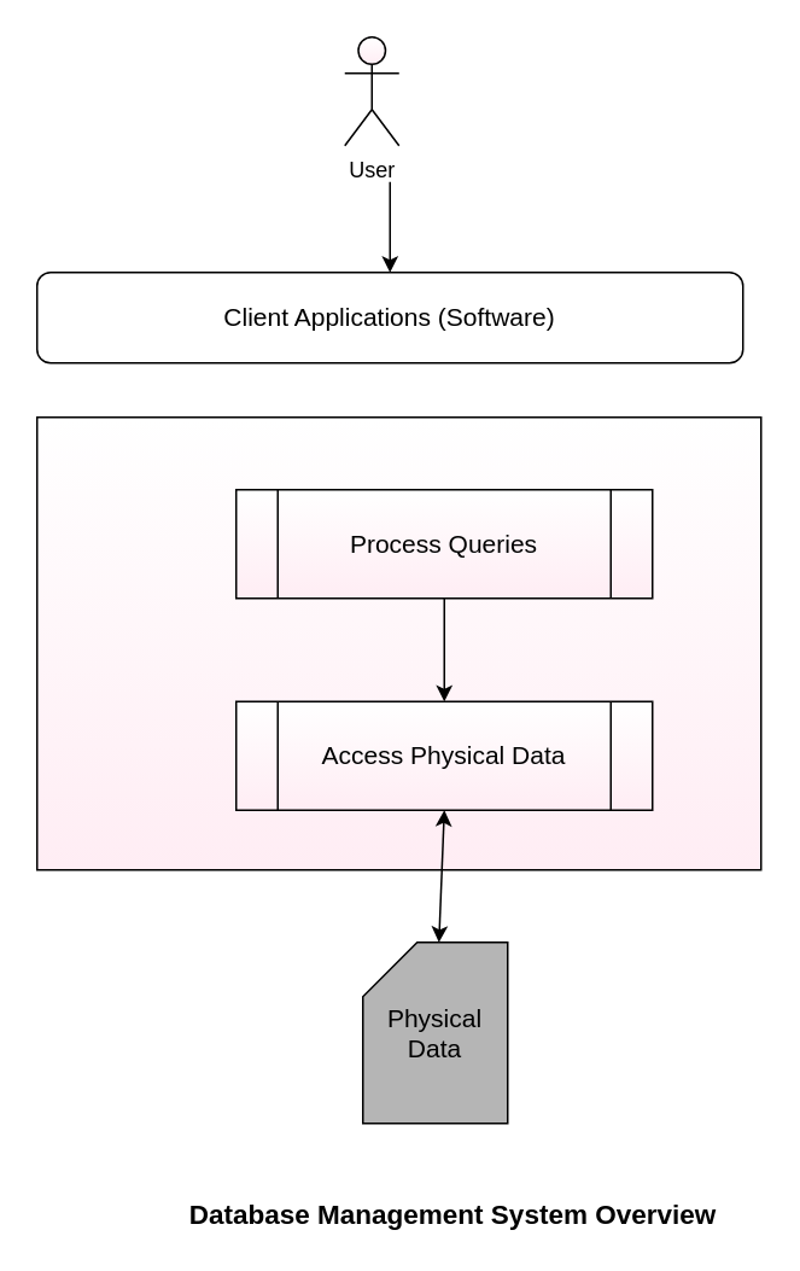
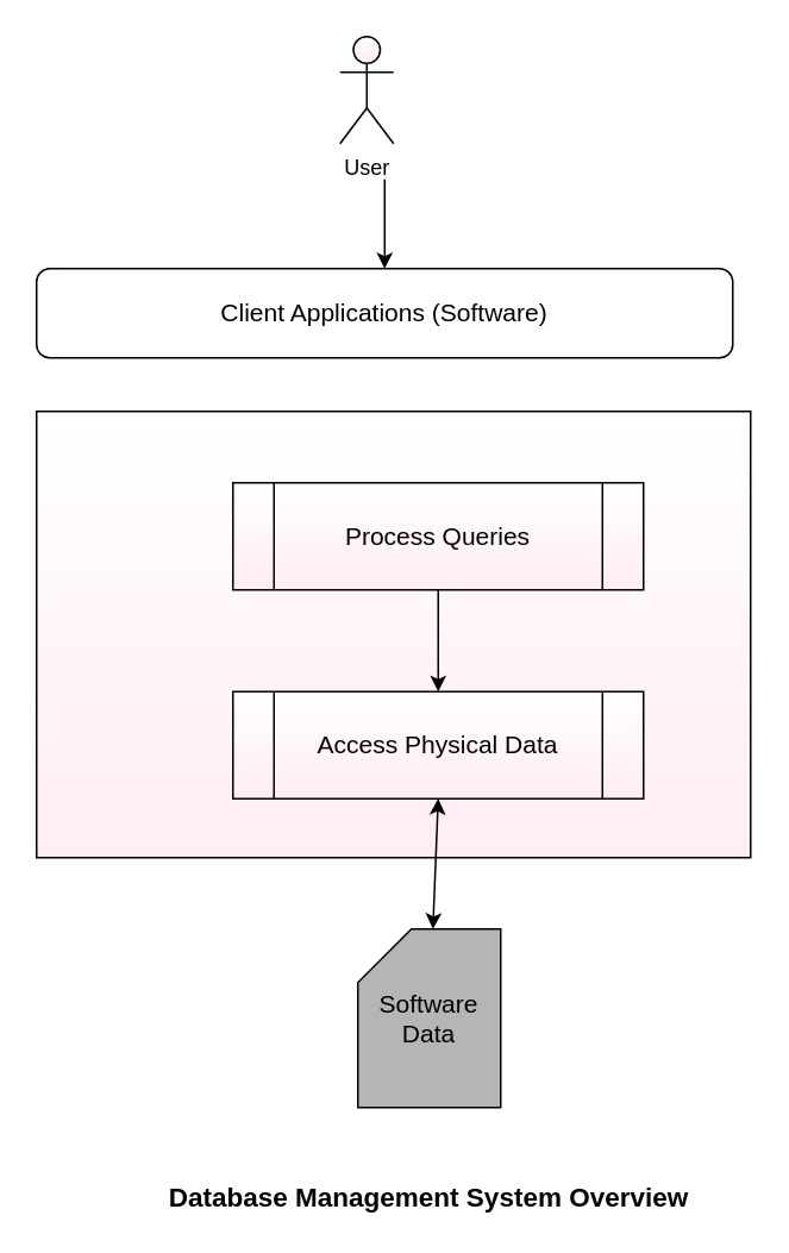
  <mxCell id="0" />
  <mxCell id="1" parent="0" />
  <mxCell id="2" value="&lt;font style=&quot;font-size: 14px&quot;&gt;Client Applications (Software)&lt;/font&gt;" style="rounded=1;whiteSpace=wrap;html=1;" vertex="1" parent="1"><mxGeometry x="20" y="150" width="390" height="50" as="geometry" /></mxCell>
  <mxCell id="3" value="" style="rounded=0;whiteSpace=wrap;html=1;gradientColor=#FFEDF4;" vertex="1" parent="1"><mxGeometry x="20" y="230" width="400" height="250" as="geometry" /></mxCell>
  <mxCell id="4" value="&lt;font style=&quot;font-size: 14px&quot;&gt;Process Queries&lt;/font&gt;" style="shape=process;whiteSpace=wrap;html=1;backgroundOutline=1;fillColor=#ffffff;gradientColor=#FFEDF4;" vertex="1" parent="1"><mxGeometry x="130" y="270" width="230" height="60" as="geometry" /></mxCell>
  <mxCell id="5" value="&lt;font style=&quot;font-size: 14px&quot;&gt;Access Physical Data&lt;/font&gt;" style="shape=process;whiteSpace=wrap;html=1;backgroundOutline=1;fillColor=#ffffff;gradientColor=#FFEDF4;" vertex="1" parent="1"><mxGeometry x="130" y="387" width="230" height="60" as="geometry" /></mxCell>
- <mxCell id="6" value="&lt;font style=&quot;font-size: 14px&quot;&gt;Physical Data&lt;/font&gt;" style="shape=card;whiteSpace=wrap;html=1;fillColor=#B5B5B5;" vertex="1" parent="1"><mxGeometry x="200" y="520" width="80" height="100" as="geometry" /></mxCell>
+ <mxCell id="6" value="&lt;font style=&quot;font-size: 14px&quot;&gt;Software Data&lt;/font&gt;" style="shape=card;whiteSpace=wrap;html=1;fillColor=#B5B5B5;" vertex="1" parent="1"><mxGeometry x="200" y="520" width="80" height="100" as="geometry" /></mxCell>
  <mxCell id="7" value="User" style="shape=umlActor;verticalLabelPosition=bottom;verticalAlign=top;html=1;outlineConnect=0;fillColor=#ffffff;gradientColor=#FFEDF4;" vertex="1" parent="1"><mxGeometry x="190" y="20" width="30" height="60" as="geometry" /></mxCell>
  <mxCell id="8" value="" style="endArrow=classic;html=1;entryX=0.5;entryY=0;entryDx=0;entryDy=0;" edge="1" parent="1" target="2"><mxGeometry width="50" height="50" relative="1" as="geometry"><mxPoint x="215" y="100" as="sourcePoint" /><mxPoint x="260" y="90" as="targetPoint" /></mxGeometry></mxCell>
  <mxCell id="9" value="" style="endArrow=classic;html=1;exitX=0.5;exitY=1;exitDx=0;exitDy=0;" edge="1" parent="1" source="4" target="5"><mxGeometry width="50" height="50" relative="1" as="geometry"><mxPoint x="240" y="350" as="sourcePoint" /><mxPoint x="290" y="300" as="targetPoint" /></mxGeometry></mxCell>
  <mxCell id="10" value="" style="endArrow=classic;startArrow=classic;html=1;entryX=0.5;entryY=1;entryDx=0;entryDy=0;" edge="1" parent="1" source="6" target="5"><mxGeometry width="50" height="50" relative="1" as="geometry"><mxPoint x="220" y="520" as="sourcePoint" /><mxPoint x="270" y="470" as="targetPoint" /></mxGeometry></mxCell>
- <mxCell id="11" value="Database Management System Overview" style="text;html=1;strokeColor=none;fillColor=none;align=center;verticalAlign=middle;whiteSpace=wrap;rounded=0;fontStyle=1;fontSize=15;" vertex="1" parent="1"><mxGeometry x="95" y="660" width="310" height="20" as="geometry" /></mxCell>
+ <mxCell id="11" value="Database Management System Overview" style="text;html=1;strokeColor=none;fillColor=none;align=center;verticalAlign=middle;whiteSpace=wrap;rounded=0;fontStyle=1;fontSize=15;" vertex="1" parent="1"><mxGeometry x="85" y="660" width="310" height="20" as="geometry" /></mxCell>
